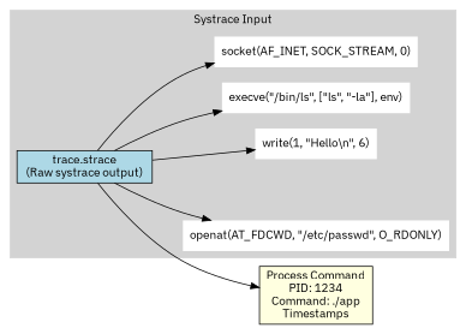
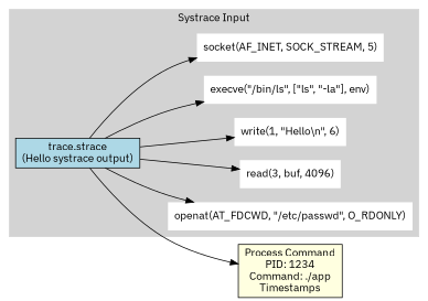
  digraph {
    fontname="IBM Plex Sans"
    rankdir=LR
    node [fillcolor=white fontname="IBM Plex Sans" shape=plaintext style=filled]
    edge [fontname="IBM Plex Sans"]
-   n1 [fillcolor=lightblue label="trace.strace\n(Raw systrace output)" shape=box]
+   n1 [fillcolor=lightblue label="trace.strace\n(Hello systrace output)" shape=box]
    n2 [label="openat(AT_FDCWD, \"/etc/passwd\", O_RDONLY)"]
+   n3 [label="read(3, buf, 4096)"]
    n4 [label="write(1, \"Hello\\n\", 6)"]
    n5 [label="execve(\"/bin/ls\", [\"ls\", \"-la\"], env)"]
-   n6 [label="socket(AF_INET, SOCK_STREAM, 0)"]
+   n6 [label="socket(AF_INET, SOCK_STREAM, 5)"]
    n7 [fillcolor=lightyellow label="Process Command\nPID: 1234\nCommand: ./app\nTimestamps" shape=box]
    subgraph cluster_1 {
      color=lightgrey
      label="Systrace Input"
      style=filled
      n1
      n2
+     n3
      n4
      n5
      n6
    }
    n1 -> n2
+   n1 -> n3
    n1 -> n4
    n1 -> n5
    n1 -> n6
    n1 -> n7
  }
